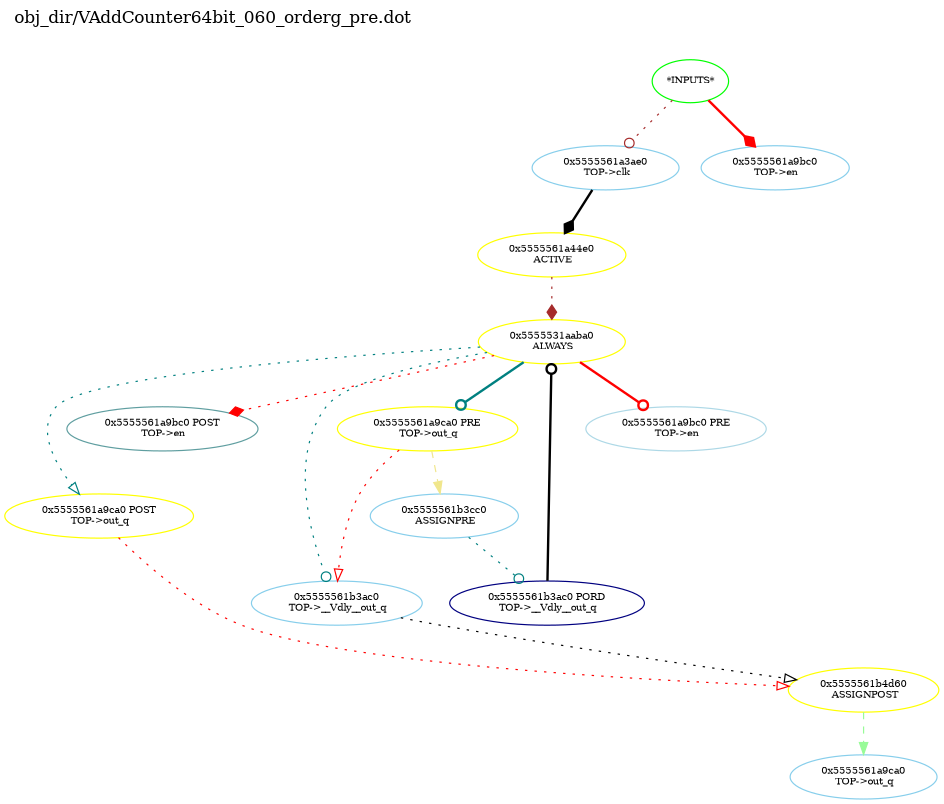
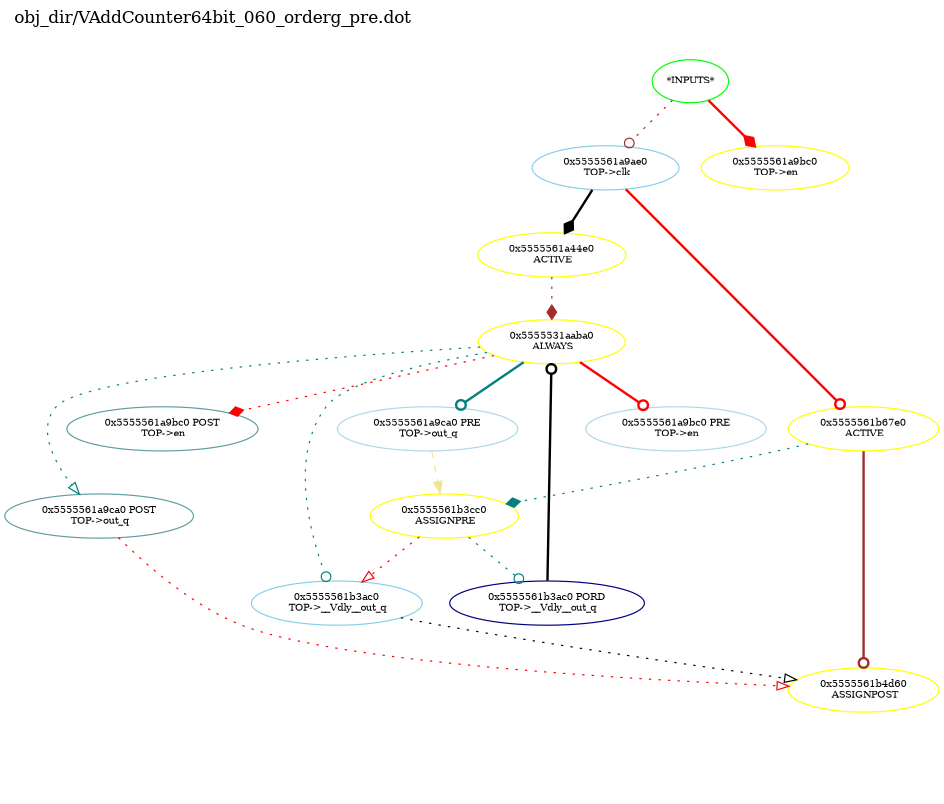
  digraph {
    label="obj_dir/VAddCounter64bit_060_orderg_pre.dot"
    labeljust=l
    labelloc=t
    rankdir=TB
    node [color=yellow fontsize=8]
    edge [arrowhead=odot color=red fontsize=8 style=dotted weight=32]
    n1 [color=green label="*INPUTS*"]
-   n2 [color=skyblue label="0x5555561a3ae0\n TOP->clk"]
-   n3 [color=skyblue label="0x5555561a9bc0\n TOP->en"]
+   n2 [color=skyblue label="0x5555561a9ae0\n TOP->clk"]
+   n3 [label="0x5555561a9bc0\n TOP->en"]
    n4 [label="0x5555561a44e0\n ACTIVE"]
+   n5 [label="0x5555561b67e0\n ACTIVE"]
    n6 [label="0x5555531aaba0\n ALWAYS"]
-   n7 [color=skyblue label="0x5555561b3cc0\n ASSIGNPRE"]
+   n7 [label="0x5555561b3cc0\n ASSIGNPRE"]
    n8 [label="0x5555561b4d60\n ASSIGNPOST"]
    n9 [color=lightblue label="0x5555561a9bc0 PRE\n TOP->en"]
    n10 [color=CadetBlue label="0x5555561a9bc0 POST\n TOP->en"]
-   n11 [label="0x5555561a9ca0 PRE\n TOP->out_q"]
-   n12 [label="0x5555561a9ca0 POST\n TOP->out_q"]
+   n11 [color=lightblue label="0x5555561a9ca0 PRE\n TOP->out_q"]
+   n12 [color=CadetBlue label="0x5555561a9ca0 POST\n TOP->out_q"]
    n13 [color=skyblue label="0x5555561b3ac0\n TOP->__Vdly__out_q"]
    n14 [color=NavyBlue label="0x5555561b3ac0 PORD\n TOP->__Vdly__out_q"]
-   n15 [color=skyblue label="0x5555561a9ca0\n TOP->out_q"]
    n1 -> n2 [color=brown weight=1]
    n1 -> n3 [arrowhead=diamond style=bold weight=1]
    n2 -> n4 [arrowhead=diamond color=black style=bold weight=8]
+   n2 -> n5 [style=bold weight=8]
    n4 -> n6 [arrowhead=diamond color=brown]
+   n5 -> n7 [arrowhead=diamond color=teal]
+   n5 -> n8 [color=brown style=bold]
    n6 -> n9 [style=bold]
    n6 -> n10 [arrowhead=diamond weight=2]
    n6 -> n11 [color=teal style=bold]
    n6 -> n12 [arrowhead=onormal color=teal weight=2]
    n6 -> n13 [color=teal]
-   n11 -> n13 [arrowhead=onormal]
+   n7 -> n13 [arrowhead=onormal]
    n7 -> n14 [color=teal]
-   n8 -> n15 [color=PaleGreen style=dashed weight=1 arrowhead=""]
    n11 -> n7 [color=khaki style=dashed weight=3 arrowhead=""]
    n12 -> n8 [arrowhead=onormal weight=2]
    n13 -> n8 [arrowhead=onormal color=black weight=8]
    n14 -> n6 [color=black style=bold]
  }
